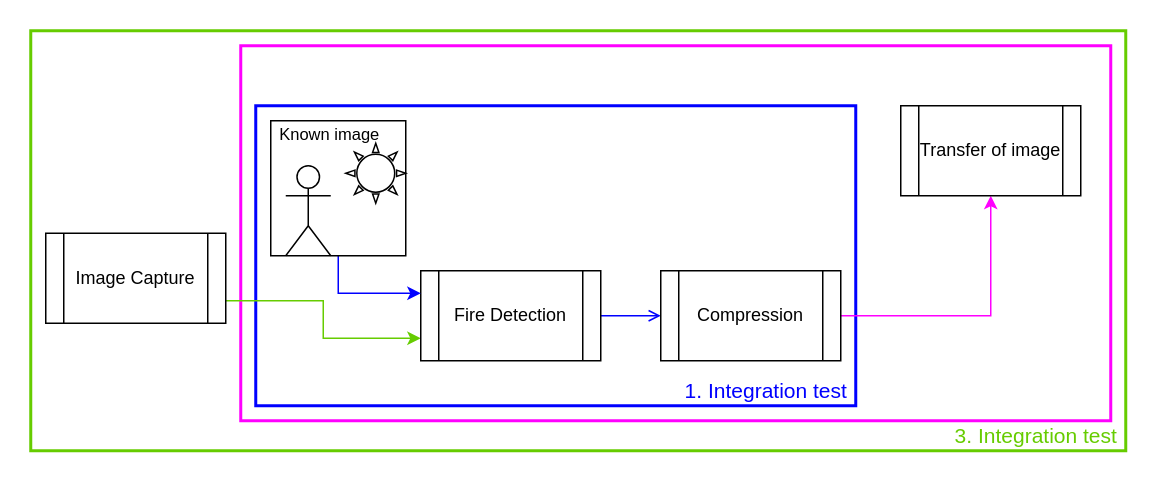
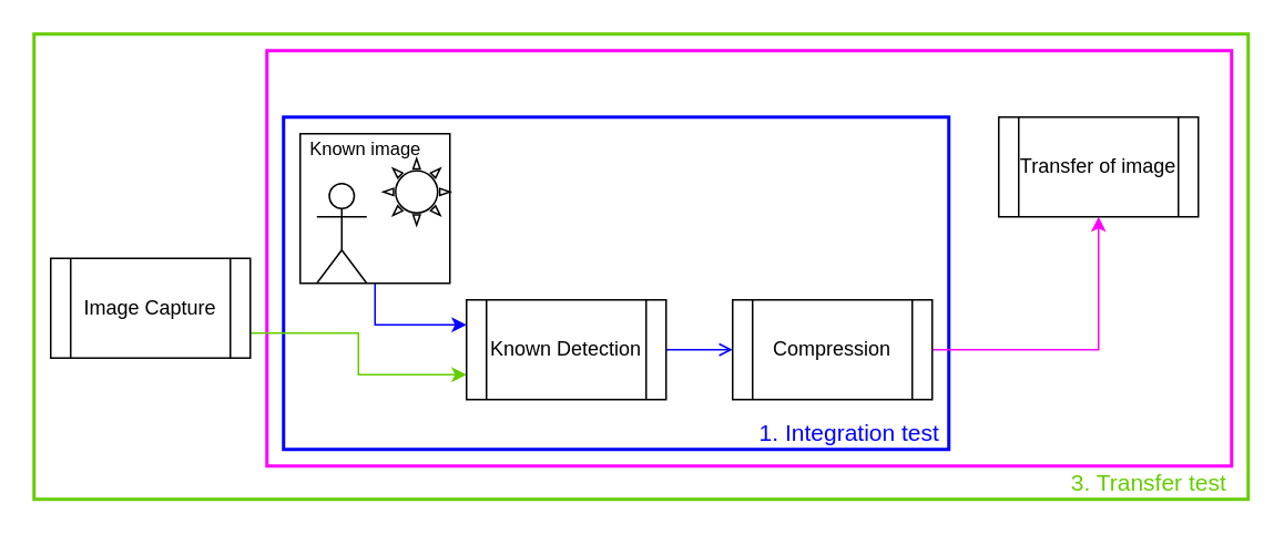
  <mxCell id="0" />
  <mxCell id="1" parent="0" />
  <mxCell id="2" value="" style="rounded=0;whiteSpace=wrap;html=1;fontFamily=Helvetica;fontSize=14;fontColor=#FF00FF;strokeColor=#66CC00;strokeWidth=2;fillColor=none;gradientColor=#ffffff;" vertex="1" parent="1"><mxGeometry x="20" y="20" width="730" height="280" as="geometry" /></mxCell>
  <mxCell id="3" value="" style="rounded=0;whiteSpace=wrap;html=1;fontColor=#FF00FF;strokeColor=#FF00FF;fillColor=none;gradientColor=#ffffff;strokeWidth=2;" vertex="1" parent="1"><mxGeometry x="160" y="30" width="580" height="250" as="geometry" /></mxCell>
  <mxCell id="4" value="" style="rounded=0;whiteSpace=wrap;html=1;fontFamily=Helvetica;fontSize=13;fontColor=#FF00FF;strokeColor=#0000FF;fillColor=none;gradientColor=#ffffff;strokeWidth=2;" vertex="1" parent="1"><mxGeometry x="170" y="70" width="400" height="200" as="geometry" /></mxCell>
  <mxCell id="5" style="edgeStyle=orthogonalEdgeStyle;rounded=0;orthogonalLoop=1;jettySize=auto;html=1;exitX=1;exitY=0.75;exitDx=0;exitDy=0;entryX=0;entryY=0.75;entryDx=0;entryDy=0;strokeColor=#66CC00;" edge="1" parent="1" source="6" target="8"><mxGeometry relative="1" as="geometry" /></mxCell>
  <mxCell id="6" value="Image Capture" style="shape=process;whiteSpace=wrap;html=1;backgroundOutline=1;" vertex="1" parent="1"><mxGeometry x="30" y="155" width="120" height="60" as="geometry" /></mxCell>
  <mxCell id="7" style="edgeStyle=orthogonalEdgeStyle;rounded=0;orthogonalLoop=1;jettySize=auto;html=1;exitX=1;exitY=0.5;exitDx=0;exitDy=0;entryX=0;entryY=0.5;entryDx=0;entryDy=0;strokeColor=#0000FF;endArrow=open;" edge="1" parent="1" source="8" target="10"><mxGeometry relative="1" as="geometry" /></mxCell>
- <mxCell id="8" value="Fire Detection" style="shape=process;whiteSpace=wrap;html=1;backgroundOutline=1;" vertex="1" parent="1"><mxGeometry x="280" y="180" width="120" height="60" as="geometry" /></mxCell>
+ <mxCell id="8" value="Known Detection" style="shape=process;whiteSpace=wrap;html=1;backgroundOutline=1;" vertex="1" parent="1"><mxGeometry x="280" y="180" width="120" height="60" as="geometry" /></mxCell>
  <mxCell id="9" style="edgeStyle=orthogonalEdgeStyle;rounded=0;orthogonalLoop=1;jettySize=auto;html=1;exitX=1;exitY=0.5;exitDx=0;exitDy=0;fontColor=#FF00FF;strokeColor=#FF00FF;" edge="1" parent="1" source="10" target="11"><mxGeometry relative="1" as="geometry" /></mxCell>
  <mxCell id="10" value="Compression" style="shape=process;whiteSpace=wrap;html=1;backgroundOutline=1;" vertex="1" parent="1"><mxGeometry x="440" y="180" width="120" height="60" as="geometry" /></mxCell>
  <mxCell id="11" value="Transfer of image" style="shape=process;whiteSpace=wrap;html=1;backgroundOutline=1;" vertex="1" parent="1"><mxGeometry x="600" y="70" width="120" height="60" as="geometry" /></mxCell>
  <mxCell id="12" style="edgeStyle=orthogonalEdgeStyle;rounded=0;orthogonalLoop=1;jettySize=auto;html=1;exitX=0.5;exitY=1;exitDx=0;exitDy=0;entryX=0;entryY=0.25;entryDx=0;entryDy=0;strokeColor=#0000FF;" edge="1" parent="1" source="13" target="8"><mxGeometry relative="1" as="geometry" /></mxCell>
  <mxCell id="13" value="" style="rounded=0;whiteSpace=wrap;html=1;" vertex="1" parent="1"><mxGeometry x="180" y="80" width="90" height="90" as="geometry" /></mxCell>
  <mxCell id="14" value="&lt;br&gt;" style="shape=umlActor;verticalLabelPosition=bottom;verticalAlign=top;html=1;outlineConnect=0;" vertex="1" parent="1"><mxGeometry x="190" y="110" width="30" height="60" as="geometry" /></mxCell>
  <mxCell id="15" value="" style="verticalLabelPosition=bottom;verticalAlign=top;html=1;shape=mxgraph.basic.sun" vertex="1" parent="1"><mxGeometry x="230" y="95" width="40" height="40" as="geometry" /></mxCell>
  <mxCell id="16" value="&lt;div style=&quot;text-align: left; font-size: 14px;&quot;&gt;&lt;span style=&quot;font-size: 14px;&quot;&gt;1. Integration test&lt;/span&gt;&lt;/div&gt;" style="text;html=1;align=center;verticalAlign=middle;resizable=0;points=[];autosize=1;strokeColor=none;fillColor=none;gradientColor=#ffffff;fontColor=#0000FF;fontSize=14;" vertex="1" parent="1"><mxGeometry x="450" y="250" width="120" height="20" as="geometry" /></mxCell>
- <mxCell id="17" value="&lt;font&gt;3. Integration test&lt;/font&gt;" style="text;html=1;align=center;verticalAlign=middle;resizable=0;points=[];autosize=1;strokeColor=none;fillColor=none;fontSize=14;fontFamily=Helvetica;fontColor=#66CC00;" vertex="1" parent="1"><mxGeometry x="630" y="280" width="120" height="20" as="geometry" /></mxCell>
+ <mxCell id="17" value="&lt;font&gt;3. Transfer test&lt;/font&gt;" style="text;html=1;align=center;verticalAlign=middle;resizable=0;points=[];autosize=1;strokeColor=none;fillColor=none;fontSize=14;fontFamily=Helvetica;fontColor=#66CC00;" vertex="1" parent="1"><mxGeometry x="630" y="280" width="120" height="20" as="geometry" /></mxCell>
  <mxCell id="18" value="Known image" style="text;html=1;align=center;verticalAlign=middle;resizable=0;points=[];autosize=1;strokeColor=none;fillColor=none;fontSize=11;fontFamily=Helvetica;fontColor=#000000;rotation=0;" vertex="1" parent="1"><mxGeometry x="180" y="80" width="77" height="17" as="geometry" /></mxCell>
